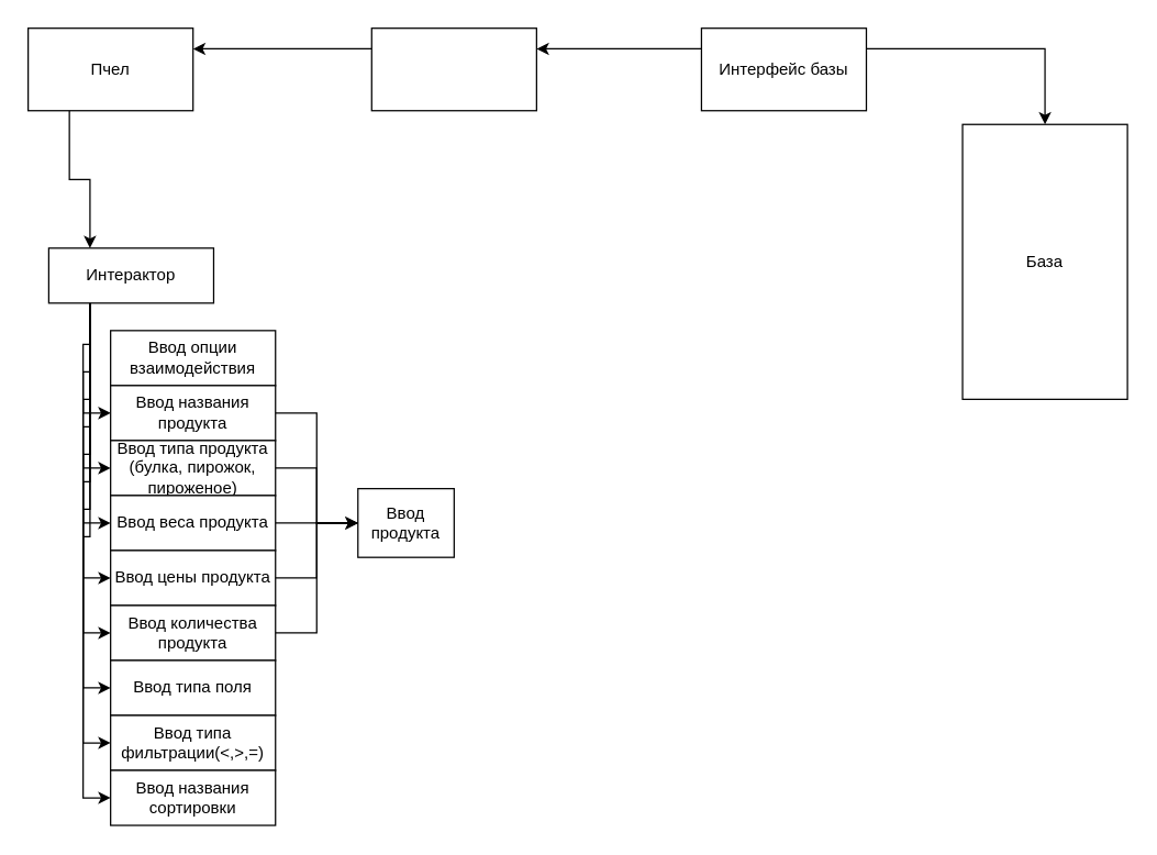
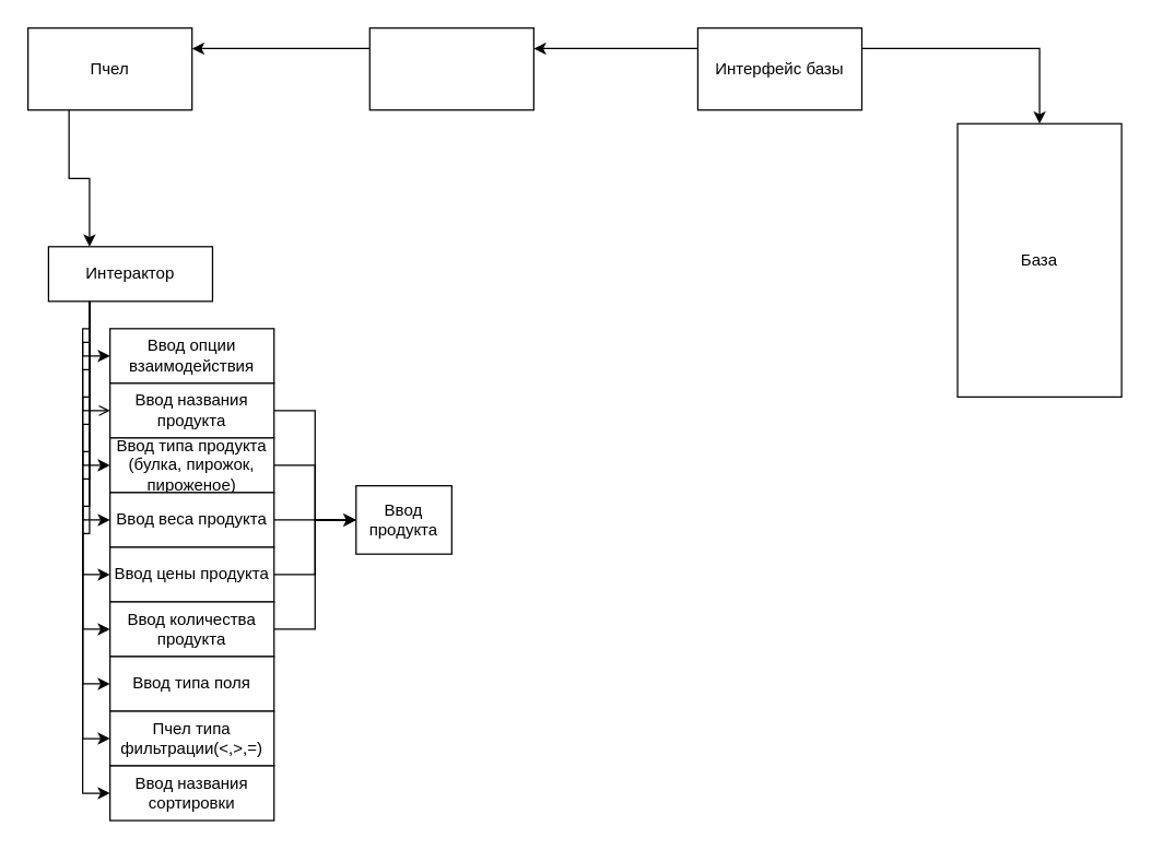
  <mxCell id="0" />
  <mxCell id="1" parent="0" />
  <mxCell id="2" style="edgeStyle=orthogonalEdgeStyle;rounded=0;orthogonalLoop=1;jettySize=auto;html=1;entryX=0.25;entryY=0;entryDx=0;entryDy=0;exitX=0.25;exitY=1;exitDx=0;exitDy=0;" edge="1" parent="1" source="3" target="16"><mxGeometry relative="1" as="geometry" /></mxCell>
  <mxCell id="3" value="Пчел" style="rounded=0;whiteSpace=wrap;html=1;" vertex="1" parent="1"><mxGeometry x="20" y="20" width="120" height="60" as="geometry" /></mxCell>
  <mxCell id="4" style="edgeStyle=orthogonalEdgeStyle;rounded=0;orthogonalLoop=1;jettySize=auto;html=1;entryX=0.5;entryY=0;entryDx=0;entryDy=0;exitX=1;exitY=0.25;exitDx=0;exitDy=0;" edge="1" parent="1" source="6" target="18"><mxGeometry relative="1" as="geometry" /></mxCell>
  <mxCell id="5" style="edgeStyle=orthogonalEdgeStyle;rounded=0;orthogonalLoop=1;jettySize=auto;html=1;entryX=1;entryY=0.25;entryDx=0;entryDy=0;exitX=0;exitY=0.25;exitDx=0;exitDy=0;" edge="1" parent="1" source="6" target="34"><mxGeometry relative="1" as="geometry" /></mxCell>
  <mxCell id="6" value="Интерфейс базы" style="rounded=0;whiteSpace=wrap;html=1;" vertex="1" parent="1"><mxGeometry x="510" y="20" width="120" height="60" as="geometry" /></mxCell>
- <mxCell id="8" style="edgeStyle=orthogonalEdgeStyle;rounded=0;orthogonalLoop=1;jettySize=auto;html=1;entryX=0;entryY=0.5;entryDx=0;entryDy=0;exitX=0.25;exitY=1;exitDx=0;exitDy=0;" edge="1" parent="1" source="16" target="20"><mxGeometry relative="1" as="geometry" /></mxCell>
+ <mxCell id="7" style="edgeStyle=orthogonalEdgeStyle;rounded=0;orthogonalLoop=1;jettySize=auto;html=1;entryX=0;entryY=0.5;entryDx=0;entryDy=0;exitX=0.25;exitY=1;exitDx=0;exitDy=0;" edge="1" parent="1" source="16" target="17"><mxGeometry relative="1" as="geometry" /></mxCell>
+ <mxCell id="8" style="edgeStyle=orthogonalEdgeStyle;rounded=0;orthogonalLoop=1;jettySize=auto;html=1;entryX=0;entryY=0.5;entryDx=0;entryDy=0;exitX=0.25;exitY=1;exitDx=0;exitDy=0;endArrow=open;" edge="1" parent="1" source="16" target="20"><mxGeometry relative="1" as="geometry" /></mxCell>
  <mxCell id="9" style="edgeStyle=orthogonalEdgeStyle;rounded=0;orthogonalLoop=1;jettySize=auto;html=1;entryX=0;entryY=0.5;entryDx=0;entryDy=0;exitX=0.25;exitY=1;exitDx=0;exitDy=0;" edge="1" parent="1" source="16" target="22"><mxGeometry relative="1" as="geometry" /></mxCell>
  <mxCell id="10" style="edgeStyle=orthogonalEdgeStyle;rounded=0;orthogonalLoop=1;jettySize=auto;html=1;entryX=0;entryY=0.5;entryDx=0;entryDy=0;exitX=0.25;exitY=1;exitDx=0;exitDy=0;" edge="1" parent="1" source="16" target="24"><mxGeometry relative="1" as="geometry" /></mxCell>
  <mxCell id="11" style="edgeStyle=orthogonalEdgeStyle;rounded=0;orthogonalLoop=1;jettySize=auto;html=1;entryX=0;entryY=0.5;entryDx=0;entryDy=0;exitX=0.25;exitY=1;exitDx=0;exitDy=0;" edge="1" parent="1" source="16" target="26"><mxGeometry relative="1" as="geometry" /></mxCell>
  <mxCell id="12" style="edgeStyle=orthogonalEdgeStyle;rounded=0;orthogonalLoop=1;jettySize=auto;html=1;entryX=0;entryY=0.5;entryDx=0;entryDy=0;exitX=0.25;exitY=1;exitDx=0;exitDy=0;" edge="1" parent="1" source="16" target="28"><mxGeometry relative="1" as="geometry" /></mxCell>
  <mxCell id="13" style="edgeStyle=orthogonalEdgeStyle;rounded=0;orthogonalLoop=1;jettySize=auto;html=1;entryX=0;entryY=0.5;entryDx=0;entryDy=0;exitX=0.25;exitY=1;exitDx=0;exitDy=0;" edge="1" parent="1" source="16" target="30"><mxGeometry relative="1" as="geometry" /></mxCell>
  <mxCell id="14" style="edgeStyle=orthogonalEdgeStyle;rounded=0;orthogonalLoop=1;jettySize=auto;html=1;entryX=0;entryY=0.5;entryDx=0;entryDy=0;exitX=0.25;exitY=1;exitDx=0;exitDy=0;" edge="1" parent="1" source="16" target="31"><mxGeometry relative="1" as="geometry" /></mxCell>
  <mxCell id="15" style="edgeStyle=orthogonalEdgeStyle;rounded=0;orthogonalLoop=1;jettySize=auto;html=1;entryX=0;entryY=0.5;entryDx=0;entryDy=0;exitX=0.25;exitY=1;exitDx=0;exitDy=0;" edge="1" parent="1" source="16" target="32"><mxGeometry relative="1" as="geometry" /></mxCell>
  <mxCell id="16" value="Интерактор" style="rounded=0;whiteSpace=wrap;html=1;" vertex="1" parent="1"><mxGeometry x="35" y="180" width="120" height="40" as="geometry" /></mxCell>
  <mxCell id="17" value="Ввод опции взаимодействия" style="whiteSpace=wrap;html=1;rounded=0;" vertex="1" parent="1"><mxGeometry x="80" y="240" width="120" height="40" as="geometry" /></mxCell>
  <mxCell id="18" value="База" style="rounded=0;whiteSpace=wrap;html=1;" vertex="1" parent="1"><mxGeometry x="700" y="90" width="120" height="200" as="geometry" /></mxCell>
  <mxCell id="19" style="edgeStyle=orthogonalEdgeStyle;rounded=0;orthogonalLoop=1;jettySize=auto;html=1;entryX=0;entryY=0.5;entryDx=0;entryDy=0;endArrow=none;" edge="1" parent="1" source="20" target="29"><mxGeometry relative="1" as="geometry" /></mxCell>
  <mxCell id="20" value="Ввод названия продукта" style="rounded=0;whiteSpace=wrap;html=1;" vertex="1" parent="1"><mxGeometry x="80" y="280" width="120" height="40" as="geometry" /></mxCell>
  <mxCell id="21" style="edgeStyle=orthogonalEdgeStyle;rounded=0;orthogonalLoop=1;jettySize=auto;html=1;entryX=0;entryY=0.5;entryDx=0;entryDy=0;" edge="1" parent="1" source="22" target="29"><mxGeometry relative="1" as="geometry" /></mxCell>
  <mxCell id="22" value="Ввод типа продукта&lt;br&gt;(булка, пирожок, пироженое)" style="rounded=0;whiteSpace=wrap;html=1;" vertex="1" parent="1"><mxGeometry x="80" y="320" width="120" height="40" as="geometry" /></mxCell>
  <mxCell id="23" style="edgeStyle=orthogonalEdgeStyle;rounded=0;orthogonalLoop=1;jettySize=auto;html=1;entryX=0;entryY=0.5;entryDx=0;entryDy=0;" edge="1" parent="1" source="24" target="29"><mxGeometry relative="1" as="geometry" /></mxCell>
  <mxCell id="24" value="Ввод веса продукта" style="rounded=0;whiteSpace=wrap;html=1;" vertex="1" parent="1"><mxGeometry x="80" y="360" width="120" height="40" as="geometry" /></mxCell>
  <mxCell id="25" style="edgeStyle=orthogonalEdgeStyle;rounded=0;orthogonalLoop=1;jettySize=auto;html=1;entryX=0;entryY=0.5;entryDx=0;entryDy=0;" edge="1" parent="1" source="26" target="29"><mxGeometry relative="1" as="geometry" /></mxCell>
  <mxCell id="26" value="Ввод цены продукта" style="rounded=0;whiteSpace=wrap;html=1;" vertex="1" parent="1"><mxGeometry x="80" y="400" width="120" height="40" as="geometry" /></mxCell>
  <mxCell id="27" style="edgeStyle=orthogonalEdgeStyle;rounded=0;orthogonalLoop=1;jettySize=auto;html=1;entryX=0;entryY=0.5;entryDx=0;entryDy=0;" edge="1" parent="1" source="28" target="29"><mxGeometry relative="1" as="geometry" /></mxCell>
  <mxCell id="28" value="Ввод количества продукта" style="rounded=0;whiteSpace=wrap;html=1;" vertex="1" parent="1"><mxGeometry x="80" y="440" width="120" height="40" as="geometry" /></mxCell>
  <mxCell id="29" value="Ввод&lt;br&gt;продукта" style="rounded=0;whiteSpace=wrap;html=1;" vertex="1" parent="1"><mxGeometry x="260" y="355" width="70" height="50" as="geometry" /></mxCell>
  <mxCell id="30" value="Ввод типа поля" style="rounded=0;whiteSpace=wrap;html=1;" vertex="1" parent="1"><mxGeometry x="80" y="480" width="120" height="40" as="geometry" /></mxCell>
- <mxCell id="31" value="Ввод типа фильтрации(&amp;lt;,&amp;gt;,=)" style="rounded=0;whiteSpace=wrap;html=1;" vertex="1" parent="1"><mxGeometry x="80" y="520" width="120" height="40" as="geometry" /></mxCell>
+ <mxCell id="31" value="Пчел типа фильтрации(&amp;lt;,&amp;gt;,=)" style="rounded=0;whiteSpace=wrap;html=1;" vertex="1" parent="1"><mxGeometry x="80" y="520" width="120" height="40" as="geometry" /></mxCell>
  <mxCell id="32" value="Ввод названия сортировки" style="rounded=0;whiteSpace=wrap;html=1;" vertex="1" parent="1"><mxGeometry x="80" y="560" width="120" height="40" as="geometry" /></mxCell>
  <mxCell id="33" style="edgeStyle=orthogonalEdgeStyle;rounded=0;orthogonalLoop=1;jettySize=auto;html=1;entryX=1;entryY=0.25;entryDx=0;entryDy=0;exitX=0;exitY=0.25;exitDx=0;exitDy=0;" edge="1" parent="1" source="34" target="3"><mxGeometry relative="1" as="geometry" /></mxCell>
  <mxCell id="34" value="" style="rounded=0;whiteSpace=wrap;html=1;" vertex="1" parent="1"><mxGeometry x="270" y="20" width="120" height="60" as="geometry" /></mxCell>
